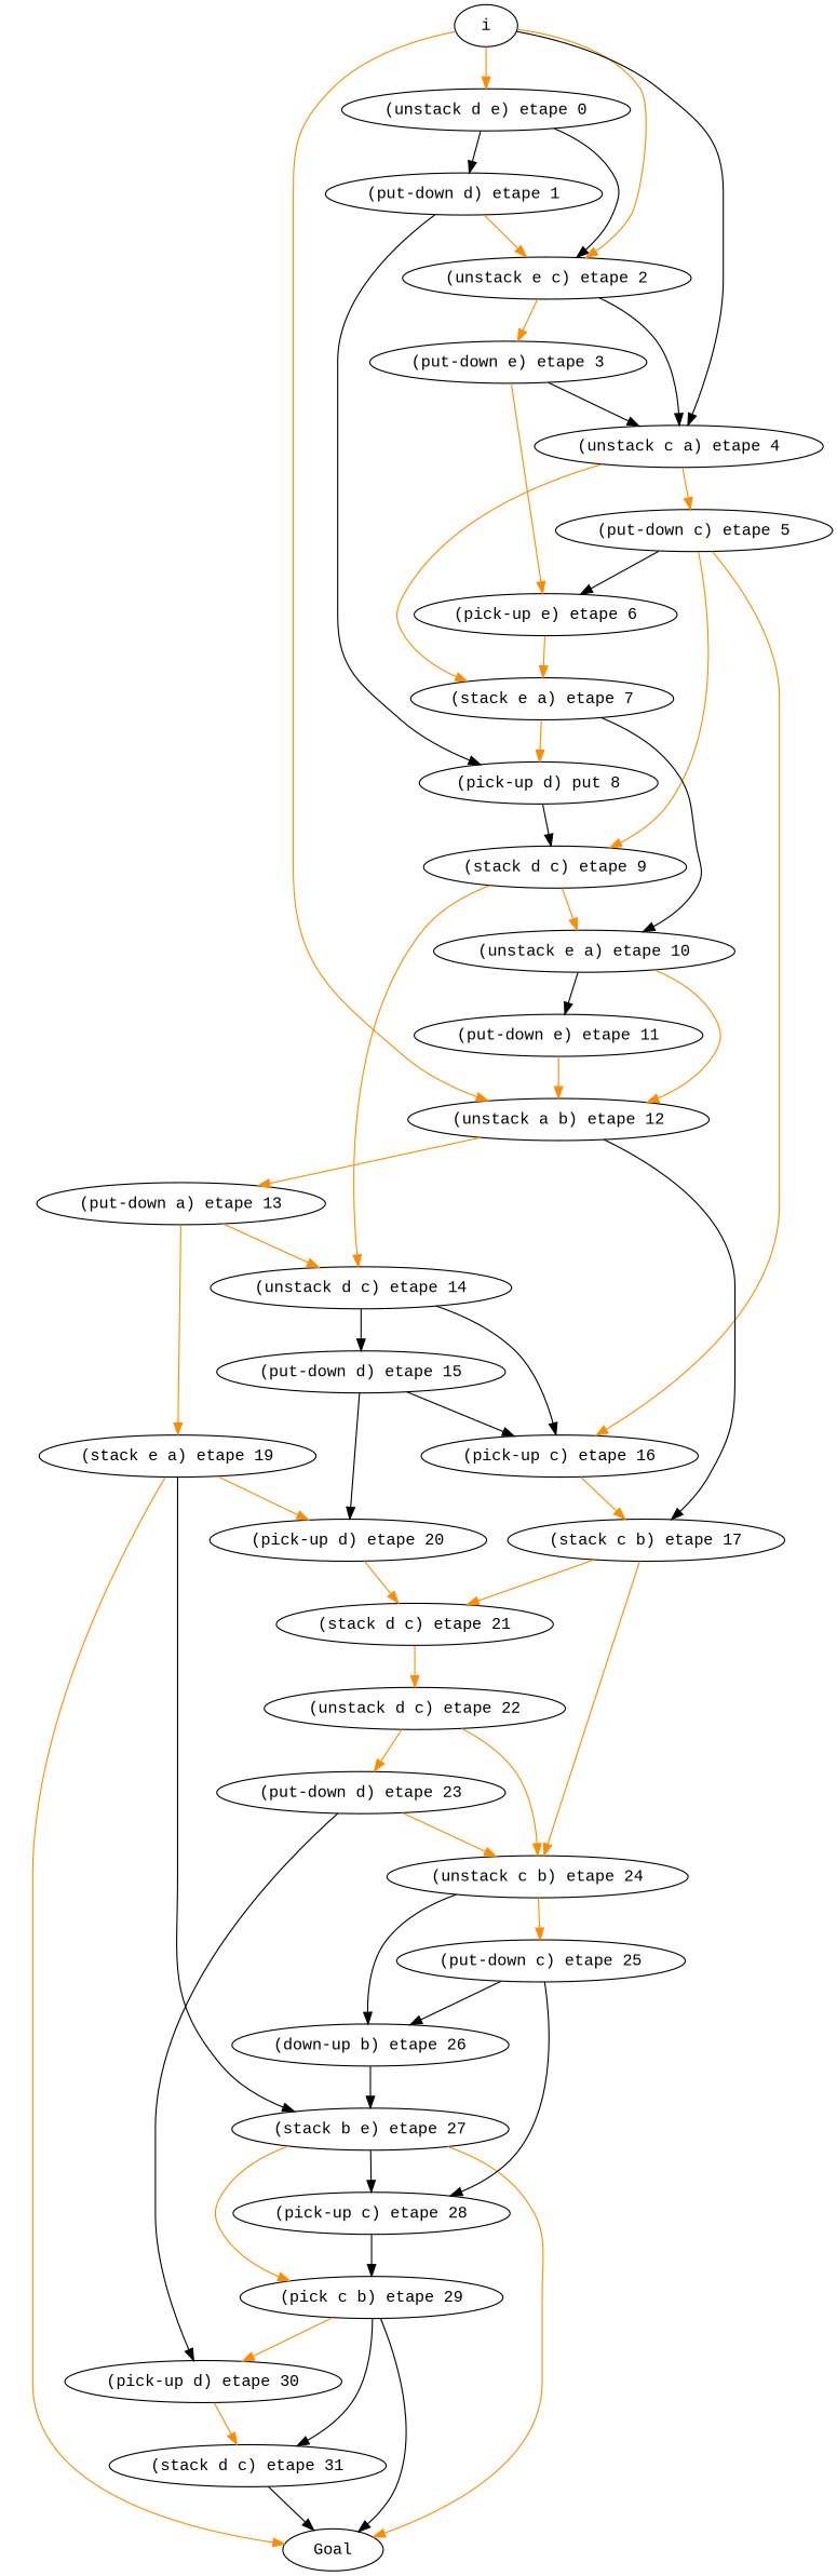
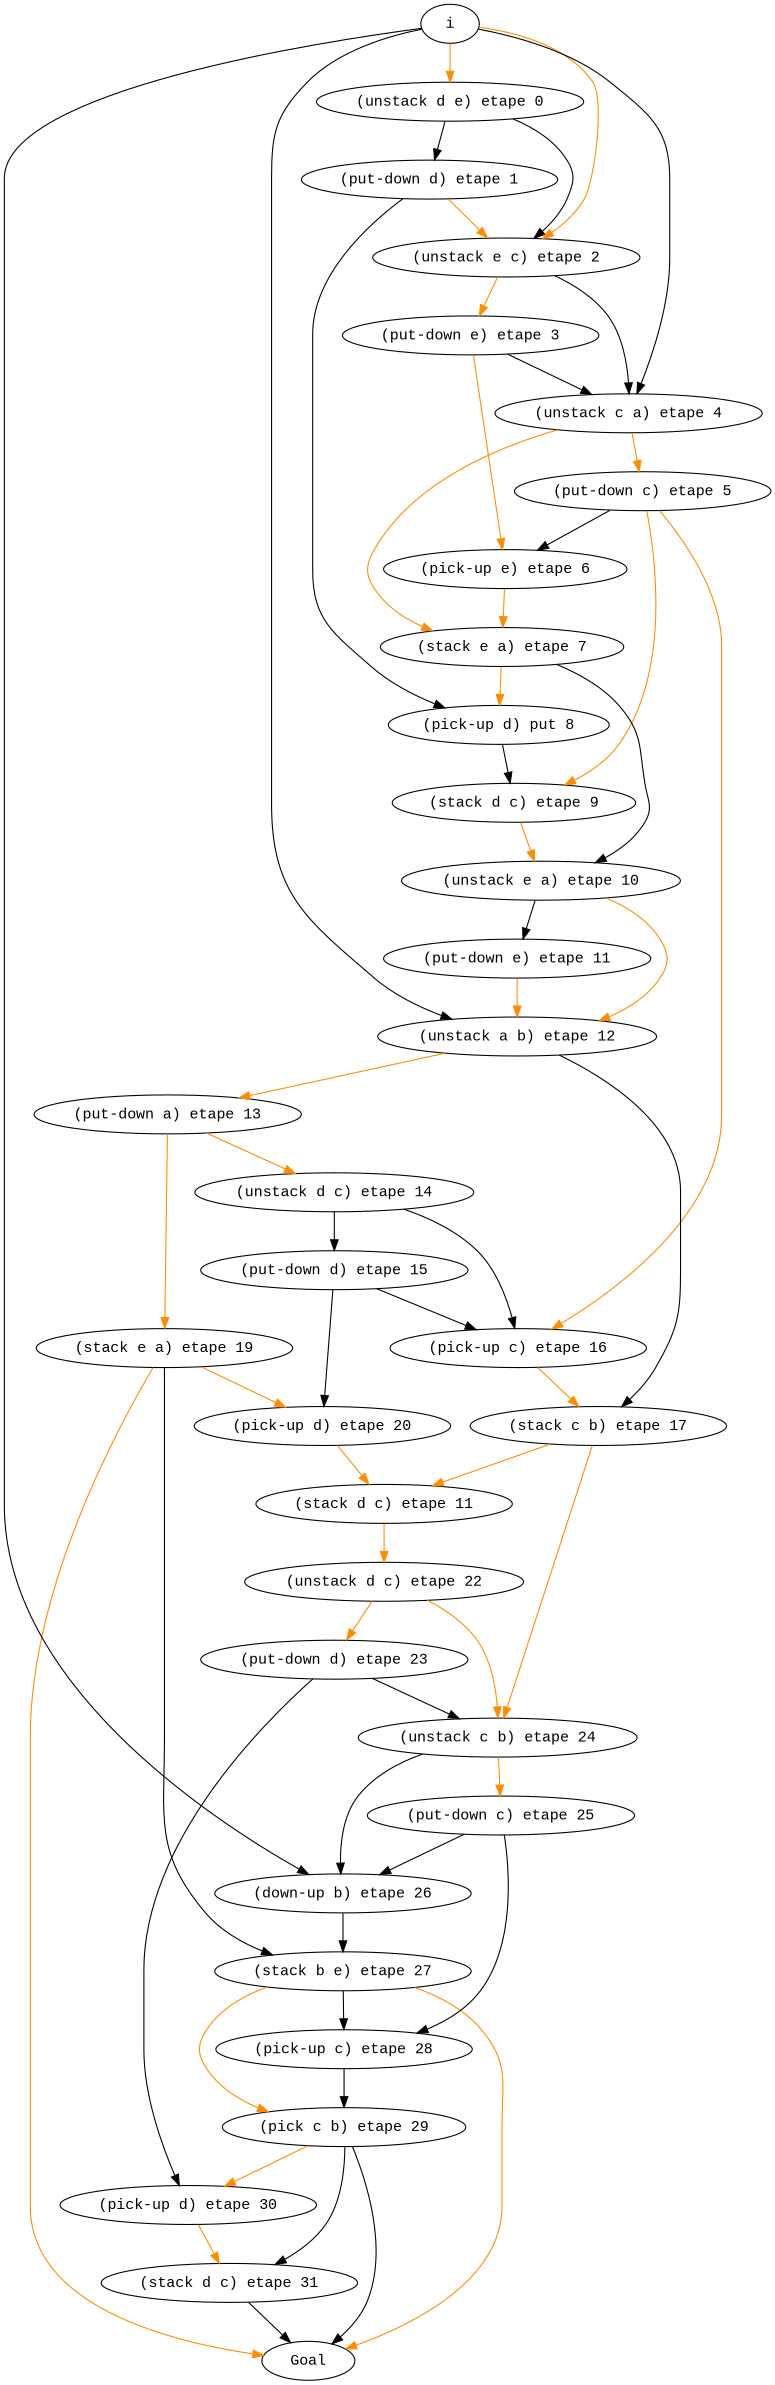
  digraph {
    fontname="Liberation Mono"
    node [fontname="Liberation Mono"]
    edge [color=darkorange fontname="Liberation Mono"]
    "(unstack d e) etape 0"
    "(put-down d) etape 1"
    "(unstack e c) etape 2"
    n4 [label="(pick-up d) put 8"]
    "(put-down e) etape 3"
    "(unstack c a) etape 4"
    "(stack d c) etape 9"
    "(pick-up e) etape 6"
    "(put-down c) etape 5"
    "(stack e a) etape 7"
    "(unstack e a) etape 10"
    "(unstack d c) etape 14"
    "(pick-up c) etape 16"
    "(stack c b) etape 17"
    "(put-down e) etape 11"
    "(unstack a b) etape 12"
    "(put-down d) etape 15"
-   "(stack d c) etape 21"
+   "(stack d c) etape 21" [label="(stack d c) etape 11"]
    "(unstack c b) etape 24"
    "(put-down a) etape 13"
    "(pick-up d) etape 20"
    "(stack e a) etape 19"
    "(stack b e) etape 27"
    " Goal "
    "(unstack d c) etape 22"
    "(put-down c) etape 25"
    n27 [label="(down-up b) etape 26"]
    "(pick-up c) etape 28"
    n29 [label="(pick c b) etape 29"]
    "(put-down d) etape 23"
    "(pick-up d) etape 30"
    "(stack d c) etape 31"
    " i "
    "(unstack d e) etape 0" -> "(put-down d) etape 1" [color=black]
    "(unstack d e) etape 0" -> "(unstack e c) etape 2" [color=black]
    "(put-down d) etape 1" -> "(unstack e c) etape 2"
    "(put-down d) etape 1" -> n4 [color=black]
    "(unstack e c) etape 2" -> "(put-down e) etape 3"
    "(unstack e c) etape 2" -> "(unstack c a) etape 4" [color=black]
    n4 -> "(stack d c) etape 9" [color=black]
    "(put-down e) etape 3" -> "(unstack c a) etape 4" [color=black]
    "(put-down e) etape 3" -> "(pick-up e) etape 6"
    "(unstack c a) etape 4" -> "(put-down c) etape 5"
    "(unstack c a) etape 4" -> "(stack e a) etape 7"
    "(stack d c) etape 9" -> "(unstack e a) etape 10"
-   "(stack d c) etape 9" -> "(unstack d c) etape 14"
    "(pick-up e) etape 6" -> "(stack e a) etape 7"
    "(put-down c) etape 5" -> "(stack d c) etape 9"
    "(put-down c) etape 5" -> "(pick-up e) etape 6" [color=black]
    "(put-down c) etape 5" -> "(pick-up c) etape 16"
    "(stack e a) etape 7" -> n4
    "(stack e a) etape 7" -> "(unstack e a) etape 10" [color=black]
    "(unstack e a) etape 10" -> "(put-down e) etape 11" [color=black]
    "(unstack e a) etape 10" -> "(unstack a b) etape 12"
    "(unstack d c) etape 14" -> "(pick-up c) etape 16" [color=black]
    "(unstack d c) etape 14" -> "(put-down d) etape 15" [color=black]
    "(pick-up c) etape 16" -> "(stack c b) etape 17"
    "(stack c b) etape 17" -> "(stack d c) etape 21"
    "(stack c b) etape 17" -> "(unstack c b) etape 24"
    "(put-down e) etape 11" -> "(unstack a b) etape 12"
    "(unstack a b) etape 12" -> "(stack c b) etape 17" [color=black]
    "(unstack a b) etape 12" -> "(put-down a) etape 13"
    "(put-down d) etape 15" -> "(pick-up c) etape 16" [color=black]
    "(put-down d) etape 15" -> "(pick-up d) etape 20" [color=black]
    "(stack d c) etape 21" -> "(unstack d c) etape 22"
    "(unstack c b) etape 24" -> "(put-down c) etape 25"
    "(unstack c b) etape 24" -> n27 [color=black]
    "(put-down a) etape 13" -> "(unstack d c) etape 14"
    "(put-down a) etape 13" -> "(stack e a) etape 19"
    "(pick-up d) etape 20" -> "(stack d c) etape 21"
    "(stack e a) etape 19" -> "(pick-up d) etape 20"
    "(stack e a) etape 19" -> "(stack b e) etape 27" [color=black]
    "(stack e a) etape 19" -> " Goal "
    "(stack b e) etape 27" -> " Goal "
    "(stack b e) etape 27" -> "(pick-up c) etape 28" [color=black]
    "(stack b e) etape 27" -> n29
    "(unstack d c) etape 22" -> "(unstack c b) etape 24"
    "(unstack d c) etape 22" -> "(put-down d) etape 23"
    "(put-down c) etape 25" -> n27 [color=black]
    "(put-down c) etape 25" -> "(pick-up c) etape 28" [color=black]
    n27 -> "(stack b e) etape 27" [color=black]
    "(pick-up c) etape 28" -> n29 [color=black]
    n29 -> " Goal " [color=black]
    n29 -> "(pick-up d) etape 30"
    n29 -> "(stack d c) etape 31" [color=black]
-   "(put-down d) etape 23" -> "(unstack c b) etape 24"
+   "(put-down d) etape 23" -> "(unstack c b) etape 24" [color=black]
    "(put-down d) etape 23" -> "(pick-up d) etape 30" [color=black]
    "(pick-up d) etape 30" -> "(stack d c) etape 31"
    "(stack d c) etape 31" -> " Goal " [color=black]
    " i " -> "(unstack d e) etape 0"
    " i " -> "(unstack e c) etape 2"
    " i " -> "(unstack c a) etape 4" [color=black]
-   " i " -> "(unstack a b) etape 12"
+   " i " -> "(unstack a b) etape 12" [color=black]
+   " i " -> n27 [color=black]
  }
